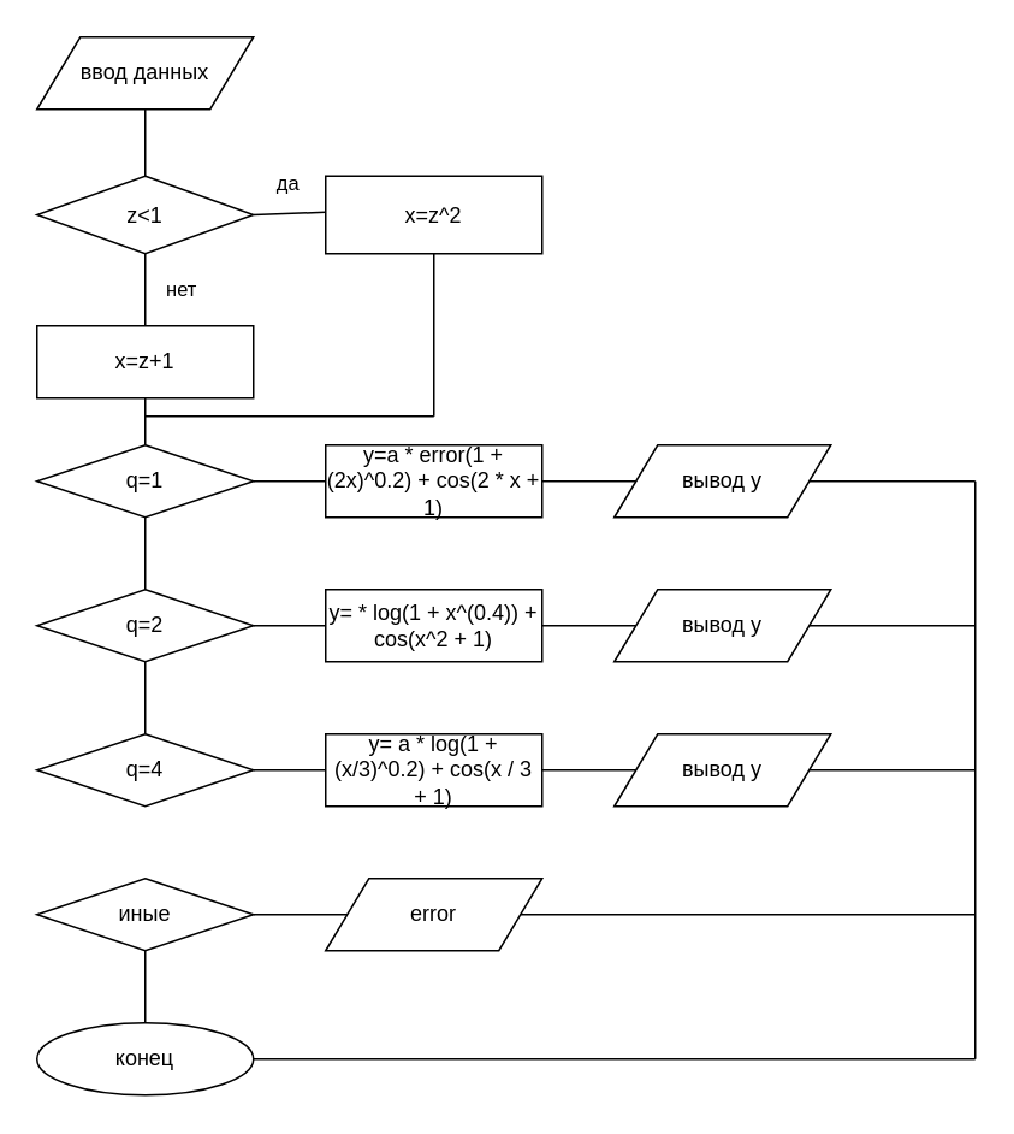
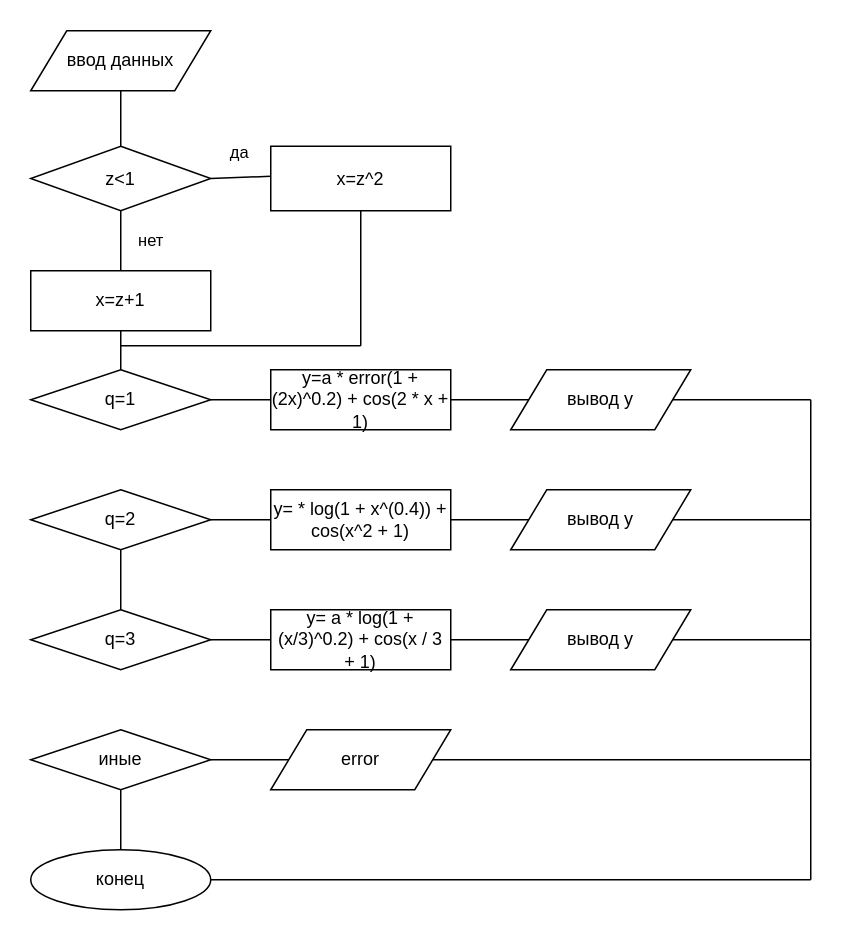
  <mxCell id="0" />
  <mxCell id="1" parent="0" />
  <mxCell id="2" value="ввод данных" style="shape=parallelogram;perimeter=parallelogramPerimeter;whiteSpace=wrap;html=1;" vertex="1" parent="1"><mxGeometry x="20" y="20" width="120" height="40" as="geometry" /></mxCell>
  <mxCell id="3" value="q=1" style="rhombus;whiteSpace=wrap;html=1;" vertex="1" parent="1"><mxGeometry x="20" y="246" width="120" height="40" as="geometry" /></mxCell>
  <mxCell id="4" value="q=2" style="rhombus;whiteSpace=wrap;html=1;" vertex="1" parent="1"><mxGeometry x="20" y="326" width="120" height="40" as="geometry" /></mxCell>
- <mxCell id="5" value="q=4" style="rhombus;whiteSpace=wrap;html=1;" vertex="1" parent="1"><mxGeometry x="20" y="406" width="120" height="40" as="geometry" /></mxCell>
+ <mxCell id="5" value="q=3" style="rhombus;whiteSpace=wrap;html=1;" vertex="1" parent="1"><mxGeometry x="20" y="406" width="120" height="40" as="geometry" /></mxCell>
  <mxCell id="6" value="иные" style="rhombus;whiteSpace=wrap;html=1;" vertex="1" parent="1"><mxGeometry x="20" y="486" width="120" height="40" as="geometry" /></mxCell>
  <mxCell id="7" value="y=a * error(1 + (2x)^0.2) + cos(2 * x + 1)" style="rounded=0;whiteSpace=wrap;html=1;" vertex="1" parent="1"><mxGeometry x="180" y="246" width="120" height="40" as="geometry" /></mxCell>
  <mxCell id="8" value="вывод у" style="shape=parallelogram;perimeter=parallelogramPerimeter;whiteSpace=wrap;html=1;" vertex="1" parent="1"><mxGeometry x="340" y="246" width="120" height="40" as="geometry" /></mxCell>
  <mxCell id="9" value="y= a * log(1 +(x/3)^0.2) + cos(x / 3 + 1)" style="rounded=0;whiteSpace=wrap;html=1;" vertex="1" parent="1"><mxGeometry x="180" y="406" width="120" height="40" as="geometry" /></mxCell>
  <mxCell id="10" value="y= * log(1 + x^(0.4)) + cos(x^2 + 1)" style="rounded=0;whiteSpace=wrap;html=1;" vertex="1" parent="1"><mxGeometry x="180" y="326" width="120" height="40" as="geometry" /></mxCell>
  <mxCell id="11" value="error" style="shape=parallelogram;perimeter=parallelogramPerimeter;whiteSpace=wrap;html=1;" vertex="1" parent="1"><mxGeometry x="180" y="486" width="120" height="40" as="geometry" /></mxCell>
  <mxCell id="12" value="вывод у" style="shape=parallelogram;perimeter=parallelogramPerimeter;whiteSpace=wrap;html=1;" vertex="1" parent="1"><mxGeometry x="340" y="406" width="120" height="40" as="geometry" /></mxCell>
  <mxCell id="13" value="вывод у" style="shape=parallelogram;perimeter=parallelogramPerimeter;whiteSpace=wrap;html=1;" vertex="1" parent="1"><mxGeometry x="340" y="326" width="120" height="40" as="geometry" /></mxCell>
  <mxCell id="14" value="конец" style="ellipse;whiteSpace=wrap;html=1;" vertex="1" parent="1"><mxGeometry x="20" y="566" width="120" height="40" as="geometry" /></mxCell>
  <mxCell id="15" value="" style="endArrow=none;html=1;entryX=0.5;entryY=1;entryDx=0;entryDy=0;exitX=0.5;exitY=0;exitDx=0;exitDy=0;" edge="1" parent="1" source="32" target="2"><mxGeometry width="50" height="50" relative="1" as="geometry"><mxPoint x="80" y="90" as="sourcePoint" /><mxPoint x="90" y="-10" as="targetPoint" /></mxGeometry></mxCell>
- <mxCell id="16" value="" style="endArrow=none;html=1;exitX=0.5;exitY=0;exitDx=0;exitDy=0;entryX=0.5;entryY=1;entryDx=0;entryDy=0;" edge="1" parent="1" source="4" target="3"><mxGeometry width="50" height="50" relative="1" as="geometry"><mxPoint x="90" y="256" as="sourcePoint" /><mxPoint x="90" y="216" as="targetPoint" /></mxGeometry></mxCell>
  <mxCell id="17" value="" style="endArrow=none;html=1;exitX=0.5;exitY=0;exitDx=0;exitDy=0;entryX=0.5;entryY=1;entryDx=0;entryDy=0;" edge="1" parent="1" source="5" target="4"><mxGeometry width="50" height="50" relative="1" as="geometry"><mxPoint x="90" y="336" as="sourcePoint" /><mxPoint x="90" y="296" as="targetPoint" /></mxGeometry></mxCell>
  <mxCell id="18" value="" style="endArrow=none;html=1;exitX=0.5;exitY=0;exitDx=0;exitDy=0;entryX=0.5;entryY=1;entryDx=0;entryDy=0;" edge="1" parent="1" source="14" target="6"><mxGeometry width="50" height="50" relative="1" as="geometry"><mxPoint x="90" y="496" as="sourcePoint" /><mxPoint x="90" y="456" as="targetPoint" /></mxGeometry></mxCell>
  <mxCell id="19" value="" style="endArrow=none;html=1;entryX=0;entryY=0.5;entryDx=0;entryDy=0;exitX=1;exitY=0.5;exitDx=0;exitDy=0;" edge="1" parent="1" source="3" target="7"><mxGeometry width="50" height="50" relative="1" as="geometry"><mxPoint x="20" y="676" as="sourcePoint" /><mxPoint x="70" y="626" as="targetPoint" /></mxGeometry></mxCell>
  <mxCell id="20" value="" style="endArrow=none;html=1;entryX=0;entryY=0.5;entryDx=0;entryDy=0;exitX=1;exitY=0.5;exitDx=0;exitDy=0;" edge="1" parent="1" source="4" target="10"><mxGeometry width="50" height="50" relative="1" as="geometry"><mxPoint x="150" y="276" as="sourcePoint" /><mxPoint x="190" y="276" as="targetPoint" /></mxGeometry></mxCell>
  <mxCell id="21" value="" style="endArrow=none;html=1;entryX=0;entryY=0.5;entryDx=0;entryDy=0;exitX=1;exitY=0.5;exitDx=0;exitDy=0;" edge="1" parent="1" source="5" target="9"><mxGeometry width="50" height="50" relative="1" as="geometry"><mxPoint x="150" y="356" as="sourcePoint" /><mxPoint x="190" y="356" as="targetPoint" /></mxGeometry></mxCell>
  <mxCell id="22" value="" style="endArrow=none;html=1;entryX=0;entryY=0.5;entryDx=0;entryDy=0;exitX=1;exitY=0.5;exitDx=0;exitDy=0;" edge="1" parent="1" source="6" target="11"><mxGeometry width="50" height="50" relative="1" as="geometry"><mxPoint x="150" y="436" as="sourcePoint" /><mxPoint x="190" y="436" as="targetPoint" /></mxGeometry></mxCell>
  <mxCell id="23" value="" style="endArrow=none;html=1;" edge="1" parent="1"><mxGeometry width="50" height="50" relative="1" as="geometry"><mxPoint x="540" y="586" as="sourcePoint" /><mxPoint x="540" y="266" as="targetPoint" /></mxGeometry></mxCell>
  <mxCell id="24" value="" style="endArrow=none;html=1;entryX=1;entryY=0.5;entryDx=0;entryDy=0;" edge="1" parent="1" target="14"><mxGeometry width="50" height="50" relative="1" as="geometry"><mxPoint x="540" y="586" as="sourcePoint" /><mxPoint x="550" y="276" as="targetPoint" /></mxGeometry></mxCell>
  <mxCell id="25" value="" style="endArrow=none;html=1;entryX=1;entryY=0.5;entryDx=0;entryDy=0;" edge="1" parent="1" target="11"><mxGeometry width="50" height="50" relative="1" as="geometry"><mxPoint x="540" y="506" as="sourcePoint" /><mxPoint x="202" y="516" as="targetPoint" /></mxGeometry></mxCell>
  <mxCell id="26" value="" style="endArrow=none;html=1;entryX=1;entryY=0.5;entryDx=0;entryDy=0;exitX=0;exitY=0.5;exitDx=0;exitDy=0;" edge="1" parent="1" source="12" target="9"><mxGeometry width="50" height="50" relative="1" as="geometry"><mxPoint x="150" y="436" as="sourcePoint" /><mxPoint x="190" y="436" as="targetPoint" /></mxGeometry></mxCell>
  <mxCell id="27" value="" style="endArrow=none;html=1;exitX=1;exitY=0.5;exitDx=0;exitDy=0;" edge="1" parent="1" source="12"><mxGeometry width="50" height="50" relative="1" as="geometry"><mxPoint x="362" y="436" as="sourcePoint" /><mxPoint x="540" y="426" as="targetPoint" /></mxGeometry></mxCell>
  <mxCell id="28" value="" style="endArrow=none;html=1;entryX=1;entryY=0.5;entryDx=0;entryDy=0;exitX=0;exitY=0.5;exitDx=0;exitDy=0;" edge="1" parent="1" source="13" target="10"><mxGeometry width="50" height="50" relative="1" as="geometry"><mxPoint x="150" y="356" as="sourcePoint" /><mxPoint x="190" y="356" as="targetPoint" /></mxGeometry></mxCell>
  <mxCell id="29" value="" style="endArrow=none;html=1;exitX=1;exitY=0.5;exitDx=0;exitDy=0;" edge="1" parent="1" source="13"><mxGeometry width="50" height="50" relative="1" as="geometry"><mxPoint x="362" y="356" as="sourcePoint" /><mxPoint x="540" y="346" as="targetPoint" /></mxGeometry></mxCell>
  <mxCell id="30" value="" style="endArrow=none;html=1;entryX=1;entryY=0.5;entryDx=0;entryDy=0;exitX=0;exitY=0.5;exitDx=0;exitDy=0;" edge="1" parent="1" source="8" target="7"><mxGeometry width="50" height="50" relative="1" as="geometry"><mxPoint x="150" y="276" as="sourcePoint" /><mxPoint x="190" y="276" as="targetPoint" /></mxGeometry></mxCell>
  <mxCell id="31" value="" style="endArrow=none;html=1;exitX=1;exitY=0.5;exitDx=0;exitDy=0;" edge="1" parent="1" source="8"><mxGeometry width="50" height="50" relative="1" as="geometry"><mxPoint x="362" y="276" as="sourcePoint" /><mxPoint x="540" y="266" as="targetPoint" /></mxGeometry></mxCell>
  <mxCell id="32" value="z&amp;lt;1" style="rhombus;whiteSpace=wrap;html=1;" vertex="1" parent="1"><mxGeometry x="20" y="97" width="120" height="43" as="geometry" /></mxCell>
  <mxCell id="33" value="x=z^2" style="rounded=0;whiteSpace=wrap;html=1;" vertex="1" parent="1"><mxGeometry x="180" y="97" width="120" height="43" as="geometry" /></mxCell>
  <mxCell id="34" value="x=z+1" style="rounded=0;whiteSpace=wrap;html=1;" vertex="1" parent="1"><mxGeometry x="20" y="180" width="120" height="40" as="geometry" /></mxCell>
  <mxCell id="35" value="да&lt;br&gt;" style="endArrow=none;html=1;entryX=1;entryY=0.5;entryDx=0;entryDy=0;" edge="1" parent="1" target="32"><mxGeometry y="-17" width="50" height="50" relative="1" as="geometry"><mxPoint x="180" y="117" as="sourcePoint" /><mxPoint x="90" y="70" as="targetPoint" /><mxPoint as="offset" /></mxGeometry></mxCell>
  <mxCell id="36" value="нет" style="endArrow=none;html=1;entryX=0.5;entryY=0;entryDx=0;entryDy=0;exitX=0.5;exitY=1;exitDx=0;exitDy=0;" edge="1" parent="1" source="32" target="34"><mxGeometry y="20" width="50" height="50" relative="1" as="geometry"><mxPoint x="90" y="104" as="sourcePoint" /><mxPoint x="90" y="70" as="targetPoint" /><Array as="points"><mxPoint x="80" y="160" /></Array><mxPoint as="offset" /></mxGeometry></mxCell>
  <mxCell id="37" value="" style="endArrow=none;html=1;exitX=0.5;exitY=1;exitDx=0;exitDy=0;" edge="1" parent="1" source="33"><mxGeometry width="50" height="50" relative="1" as="geometry"><mxPoint x="190" y="127" as="sourcePoint" /><mxPoint x="240" y="230" as="targetPoint" /></mxGeometry></mxCell>
  <mxCell id="38" value="" style="endArrow=none;html=1;entryX=0.5;entryY=0;entryDx=0;entryDy=0;exitX=0.5;exitY=1;exitDx=0;exitDy=0;" edge="1" parent="1" source="34" target="3"><mxGeometry width="50" height="50" relative="1" as="geometry"><mxPoint x="90" y="150" as="sourcePoint" /><mxPoint x="90" y="190" as="targetPoint" /></mxGeometry></mxCell>
  <mxCell id="39" value="" style="endArrow=none;html=1;" edge="1" parent="1"><mxGeometry width="50" height="50" relative="1" as="geometry"><mxPoint x="240" y="230" as="sourcePoint" /><mxPoint x="80" y="230" as="targetPoint" /></mxGeometry></mxCell>
